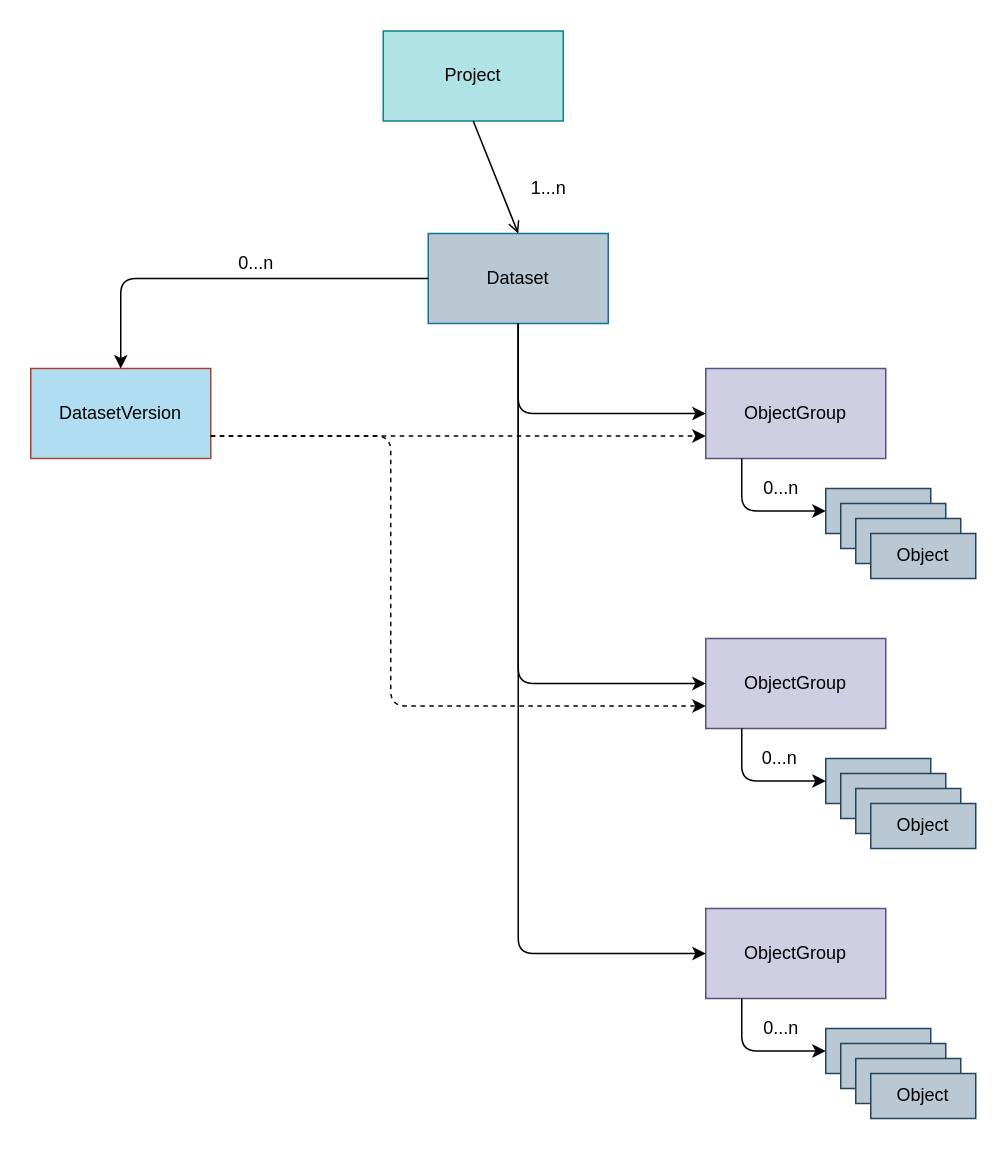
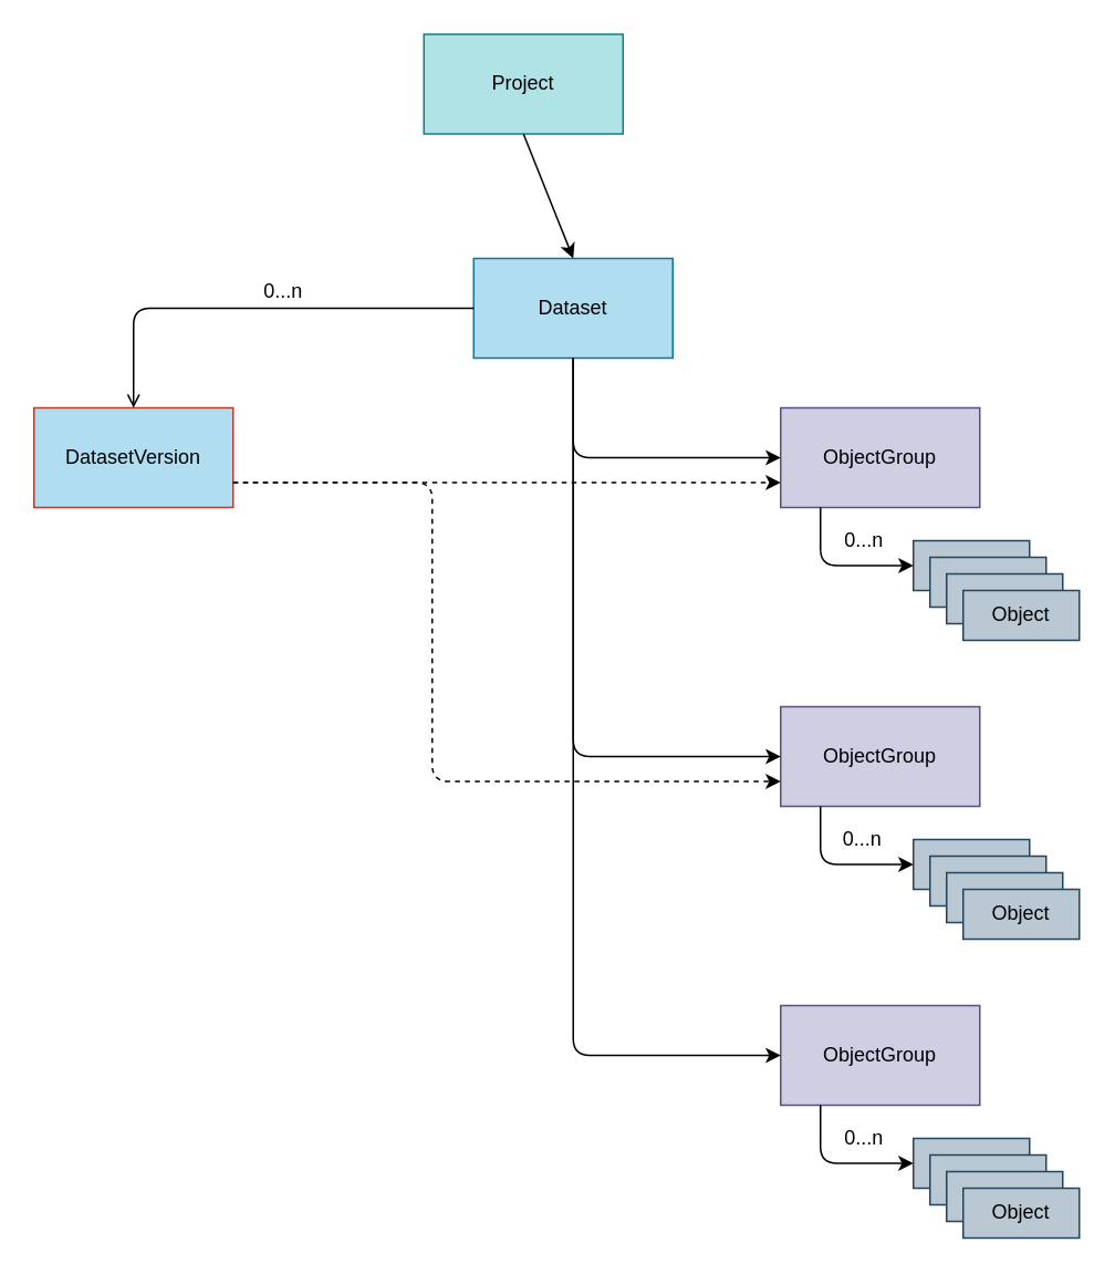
  <mxCell id="0" />
  <mxCell id="1" parent="0" />
- <mxCell id="2" value="Dataset" style="rounded=0;whiteSpace=wrap;html=1;fillColor=#bac8d3;strokeColor=#10739e;" parent="1" vertex="1"><mxGeometry x="285" y="155" width="120" height="60" as="geometry" /></mxCell>
+ <mxCell id="2" value="Dataset" style="rounded=0;whiteSpace=wrap;html=1;fillColor=#b1ddf0;strokeColor=#10739e;" parent="1" vertex="1"><mxGeometry x="285" y="155" width="120" height="60" as="geometry" /></mxCell>
  <mxCell id="3" value="Project" style="rounded=0;whiteSpace=wrap;html=1;fillColor=#b0e3e6;strokeColor=#0e8088;" parent="1" vertex="1"><mxGeometry x="255" y="20" width="120" height="60" as="geometry" /></mxCell>
- <mxCell id="4" value="" style="endArrow=open;html=1;exitX=0.5;exitY=1;exitDx=0;exitDy=0;entryX=0.5;entryY=0;entryDx=0;entryDy=0;" parent="1" source="3" target="2" edge="1"><mxGeometry width="50" height="50" relative="1" as="geometry"><mxPoint x="410" y="385" as="sourcePoint" /><mxPoint x="460" y="335" as="targetPoint" /></mxGeometry></mxCell>
+ <mxCell id="4" value="" style="endArrow=classic;html=1;exitX=0.5;exitY=1;exitDx=0;exitDy=0;entryX=0.5;entryY=0;entryDx=0;entryDy=0;" parent="1" source="3" target="2" edge="1"><mxGeometry width="50" height="50" relative="1" as="geometry"><mxPoint x="410" y="385" as="sourcePoint" /><mxPoint x="460" y="335" as="targetPoint" /></mxGeometry></mxCell>
  <mxCell id="5" value="ObjectGroup" style="rounded=0;whiteSpace=wrap;html=1;fillColor=#d0cee2;strokeColor=#56517e;" parent="1" vertex="1"><mxGeometry x="470" y="245" width="120" height="60" as="geometry" /></mxCell>
  <mxCell id="6" value="ObjectGroup" style="rounded=0;whiteSpace=wrap;html=1;fillColor=#d0cee2;strokeColor=#56517e;" parent="1" vertex="1"><mxGeometry x="470" y="425" width="120" height="60" as="geometry" /></mxCell>
  <mxCell id="7" value="ObjectGroup" style="rounded=0;whiteSpace=wrap;html=1;fillColor=#d0cee2;strokeColor=#56517e;" parent="1" vertex="1"><mxGeometry x="470" y="605" width="120" height="60" as="geometry" /></mxCell>
  <mxCell id="8" value="Object" style="rounded=0;whiteSpace=wrap;html=1;fillColor=#bac8d3;strokeColor=#23445d;" parent="1" vertex="1"><mxGeometry x="550" y="325" width="70" height="30" as="geometry" /></mxCell>
  <mxCell id="9" value="Object" style="rounded=0;whiteSpace=wrap;html=1;fillColor=#bac8d3;strokeColor=#23445d;" parent="1" vertex="1"><mxGeometry x="560" y="335" width="70" height="30" as="geometry" /></mxCell>
  <mxCell id="10" value="Object" style="rounded=0;whiteSpace=wrap;html=1;fillColor=#bac8d3;strokeColor=#23445d;" parent="1" vertex="1"><mxGeometry x="570" y="345" width="70" height="30" as="geometry" /></mxCell>
  <mxCell id="11" value="Object" style="rounded=0;whiteSpace=wrap;html=1;fillColor=#bac8d3;strokeColor=#23445d;" parent="1" vertex="1"><mxGeometry x="580" y="355" width="70" height="30" as="geometry" /></mxCell>
  <mxCell id="12" value="" style="endArrow=classic;html=1;exitX=0.2;exitY=1;exitDx=0;exitDy=0;exitPerimeter=0;entryX=0;entryY=0.5;entryDx=0;entryDy=0;" parent="1" source="5" target="8" edge="1"><mxGeometry width="50" height="50" relative="1" as="geometry"><mxPoint x="410" y="385" as="sourcePoint" /><mxPoint x="460" y="335" as="targetPoint" /><Array as="points"><mxPoint x="494" y="340" /></Array></mxGeometry></mxCell>
  <mxCell id="13" value="0...n" style="text;html=1;align=center;verticalAlign=middle;resizable=0;points=[];autosize=1;strokeColor=none;" parent="1" vertex="1"><mxGeometry x="500" y="315" width="40" height="20" as="geometry" /></mxCell>
  <mxCell id="14" value="Object" style="rounded=0;whiteSpace=wrap;html=1;fillColor=#bac8d3;strokeColor=#23445d;" parent="1" vertex="1"><mxGeometry x="550" y="505" width="70" height="30" as="geometry" /></mxCell>
  <mxCell id="15" value="Object" style="rounded=0;whiteSpace=wrap;html=1;fillColor=#bac8d3;strokeColor=#23445d;" parent="1" vertex="1"><mxGeometry x="560" y="515" width="70" height="30" as="geometry" /></mxCell>
  <mxCell id="16" value="Object" style="rounded=0;whiteSpace=wrap;html=1;fillColor=#bac8d3;strokeColor=#23445d;" parent="1" vertex="1"><mxGeometry x="570" y="525" width="70" height="30" as="geometry" /></mxCell>
  <mxCell id="17" value="Object" style="rounded=0;whiteSpace=wrap;html=1;fillColor=#bac8d3;strokeColor=#23445d;" parent="1" vertex="1"><mxGeometry x="580" y="535" width="70" height="30" as="geometry" /></mxCell>
  <mxCell id="18" value="" style="endArrow=classic;html=1;exitX=0.2;exitY=1;exitDx=0;exitDy=0;exitPerimeter=0;entryX=0;entryY=0.5;entryDx=0;entryDy=0;" parent="1" target="14" edge="1"><mxGeometry width="50" height="50" relative="1" as="geometry"><mxPoint x="494" y="485" as="sourcePoint" /><mxPoint x="460" y="515" as="targetPoint" /><Array as="points"><mxPoint x="494" y="520" /></Array></mxGeometry></mxCell>
  <mxCell id="19" value="0...n" style="text;html=1;align=center;verticalAlign=middle;resizable=0;points=[];autosize=1;" parent="1" vertex="1"><mxGeometry x="499" y="495" width="40" height="20" as="geometry" /></mxCell>
  <mxCell id="20" value="Object" style="rounded=0;whiteSpace=wrap;html=1;fillColor=#bac8d3;strokeColor=#23445d;" parent="1" vertex="1"><mxGeometry x="550" y="685" width="70" height="30" as="geometry" /></mxCell>
  <mxCell id="21" value="Object" style="rounded=0;whiteSpace=wrap;html=1;fillColor=#bac8d3;strokeColor=#23445d;" parent="1" vertex="1"><mxGeometry x="560" y="695" width="70" height="30" as="geometry" /></mxCell>
  <mxCell id="22" value="Object" style="rounded=0;whiteSpace=wrap;html=1;fillColor=#bac8d3;strokeColor=#23445d;" parent="1" vertex="1"><mxGeometry x="570" y="705" width="70" height="30" as="geometry" /></mxCell>
  <mxCell id="23" value="Object" style="rounded=0;whiteSpace=wrap;html=1;fillColor=#bac8d3;strokeColor=#23445d;" parent="1" vertex="1"><mxGeometry x="580" y="715" width="70" height="30" as="geometry" /></mxCell>
  <mxCell id="24" value="" style="endArrow=classic;html=1;exitX=0.2;exitY=1;exitDx=0;exitDy=0;exitPerimeter=0;entryX=0;entryY=0.5;entryDx=0;entryDy=0;" parent="1" target="20" edge="1"><mxGeometry width="50" height="50" relative="1" as="geometry"><mxPoint x="494" y="665" as="sourcePoint" /><mxPoint x="460" y="695" as="targetPoint" /><Array as="points"><mxPoint x="494" y="700" /></Array></mxGeometry></mxCell>
  <mxCell id="25" value="0...n" style="text;html=1;align=center;verticalAlign=middle;resizable=0;points=[];autosize=1;strokeColor=none;" parent="1" vertex="1"><mxGeometry x="500" y="675" width="40" height="20" as="geometry" /></mxCell>
  <mxCell id="26" value="" style="endArrow=classic;html=1;exitX=0.5;exitY=1;exitDx=0;exitDy=0;entryX=0;entryY=0.5;entryDx=0;entryDy=0;" parent="1" source="2" target="5" edge="1"><mxGeometry width="50" height="50" relative="1" as="geometry"><mxPoint x="340" y="225" as="sourcePoint" /><mxPoint x="460" y="345" as="targetPoint" /><Array as="points"><mxPoint x="345" y="275" /></Array></mxGeometry></mxCell>
  <mxCell id="27" value="" style="endArrow=classic;html=1;exitX=0.5;exitY=1;exitDx=0;exitDy=0;entryX=0;entryY=0.5;entryDx=0;entryDy=0;" parent="1" source="2" target="6" edge="1"><mxGeometry width="50" height="50" relative="1" as="geometry"><mxPoint x="410" y="395" as="sourcePoint" /><mxPoint x="460" y="345" as="targetPoint" /><Array as="points"><mxPoint x="345" y="455" /></Array></mxGeometry></mxCell>
  <mxCell id="28" value="" style="endArrow=classic;html=1;exitX=0.5;exitY=1;exitDx=0;exitDy=0;entryX=0;entryY=0.5;entryDx=0;entryDy=0;" parent="1" source="2" target="7" edge="1"><mxGeometry width="50" height="50" relative="1" as="geometry"><mxPoint x="410" y="395" as="sourcePoint" /><mxPoint x="460" y="345" as="targetPoint" /><Array as="points"><mxPoint x="345" y="635" /></Array></mxGeometry></mxCell>
- <mxCell id="29" value="1...n" style="text;html=1;align=center;verticalAlign=middle;resizable=0;points=[];autosize=1;strokeColor=none;" parent="1" vertex="1"><mxGeometry x="345" y="115" width="40" height="20" as="geometry" /></mxCell>
  <mxCell id="30" value="DatasetVersion" style="rounded=0;whiteSpace=wrap;html=1;fillColor=#b1ddf0;strokeColor=#ae4132;" parent="1" vertex="1"><mxGeometry x="20" y="245" width="120" height="60" as="geometry" /></mxCell>
- <mxCell id="31" value="" style="endArrow=classic;html=1;exitX=0;exitY=0.5;exitDx=0;exitDy=0;entryX=0.5;entryY=0;entryDx=0;entryDy=0;" parent="1" source="2" target="30" edge="1"><mxGeometry width="50" height="50" relative="1" as="geometry"><mxPoint x="200" y="185" as="sourcePoint" /><mxPoint x="250" y="135" as="targetPoint" /><Array as="points"><mxPoint x="80" y="185" /></Array></mxGeometry></mxCell>
+ <mxCell id="31" value="" style="endArrow=open;html=1;exitX=0;exitY=0.5;exitDx=0;exitDy=0;entryX=0.5;entryY=0;entryDx=0;entryDy=0;" parent="1" source="2" target="30" edge="1"><mxGeometry width="50" height="50" relative="1" as="geometry"><mxPoint x="200" y="185" as="sourcePoint" /><mxPoint x="250" y="135" as="targetPoint" /><Array as="points"><mxPoint x="80" y="185" /></Array></mxGeometry></mxCell>
  <mxCell id="32" value="" style="endArrow=classic;html=1;dashed=1;exitX=1;exitY=0.75;exitDx=0;exitDy=0;entryX=0;entryY=0.75;entryDx=0;entryDy=0;" parent="1" source="30" target="5" edge="1"><mxGeometry width="50" height="50" relative="1" as="geometry"><mxPoint x="410" y="395" as="sourcePoint" /><mxPoint x="460" y="345" as="targetPoint" /></mxGeometry></mxCell>
  <mxCell id="33" value="" style="endArrow=classic;html=1;dashed=1;exitX=1;exitY=0.75;exitDx=0;exitDy=0;entryX=0;entryY=0.75;entryDx=0;entryDy=0;" parent="1" source="30" target="6" edge="1"><mxGeometry width="50" height="50" relative="1" as="geometry"><mxPoint x="410" y="395" as="sourcePoint" /><mxPoint x="460" y="345" as="targetPoint" /><Array as="points"><mxPoint x="260" y="290" /><mxPoint x="260" y="470" /></Array></mxGeometry></mxCell>
  <mxCell id="34" value="0...n" style="text;html=1;align=center;verticalAlign=middle;resizable=0;points=[];autosize=1;strokeColor=none;" parent="1" vertex="1"><mxGeometry x="150" y="165" width="40" height="20" as="geometry" /></mxCell>
